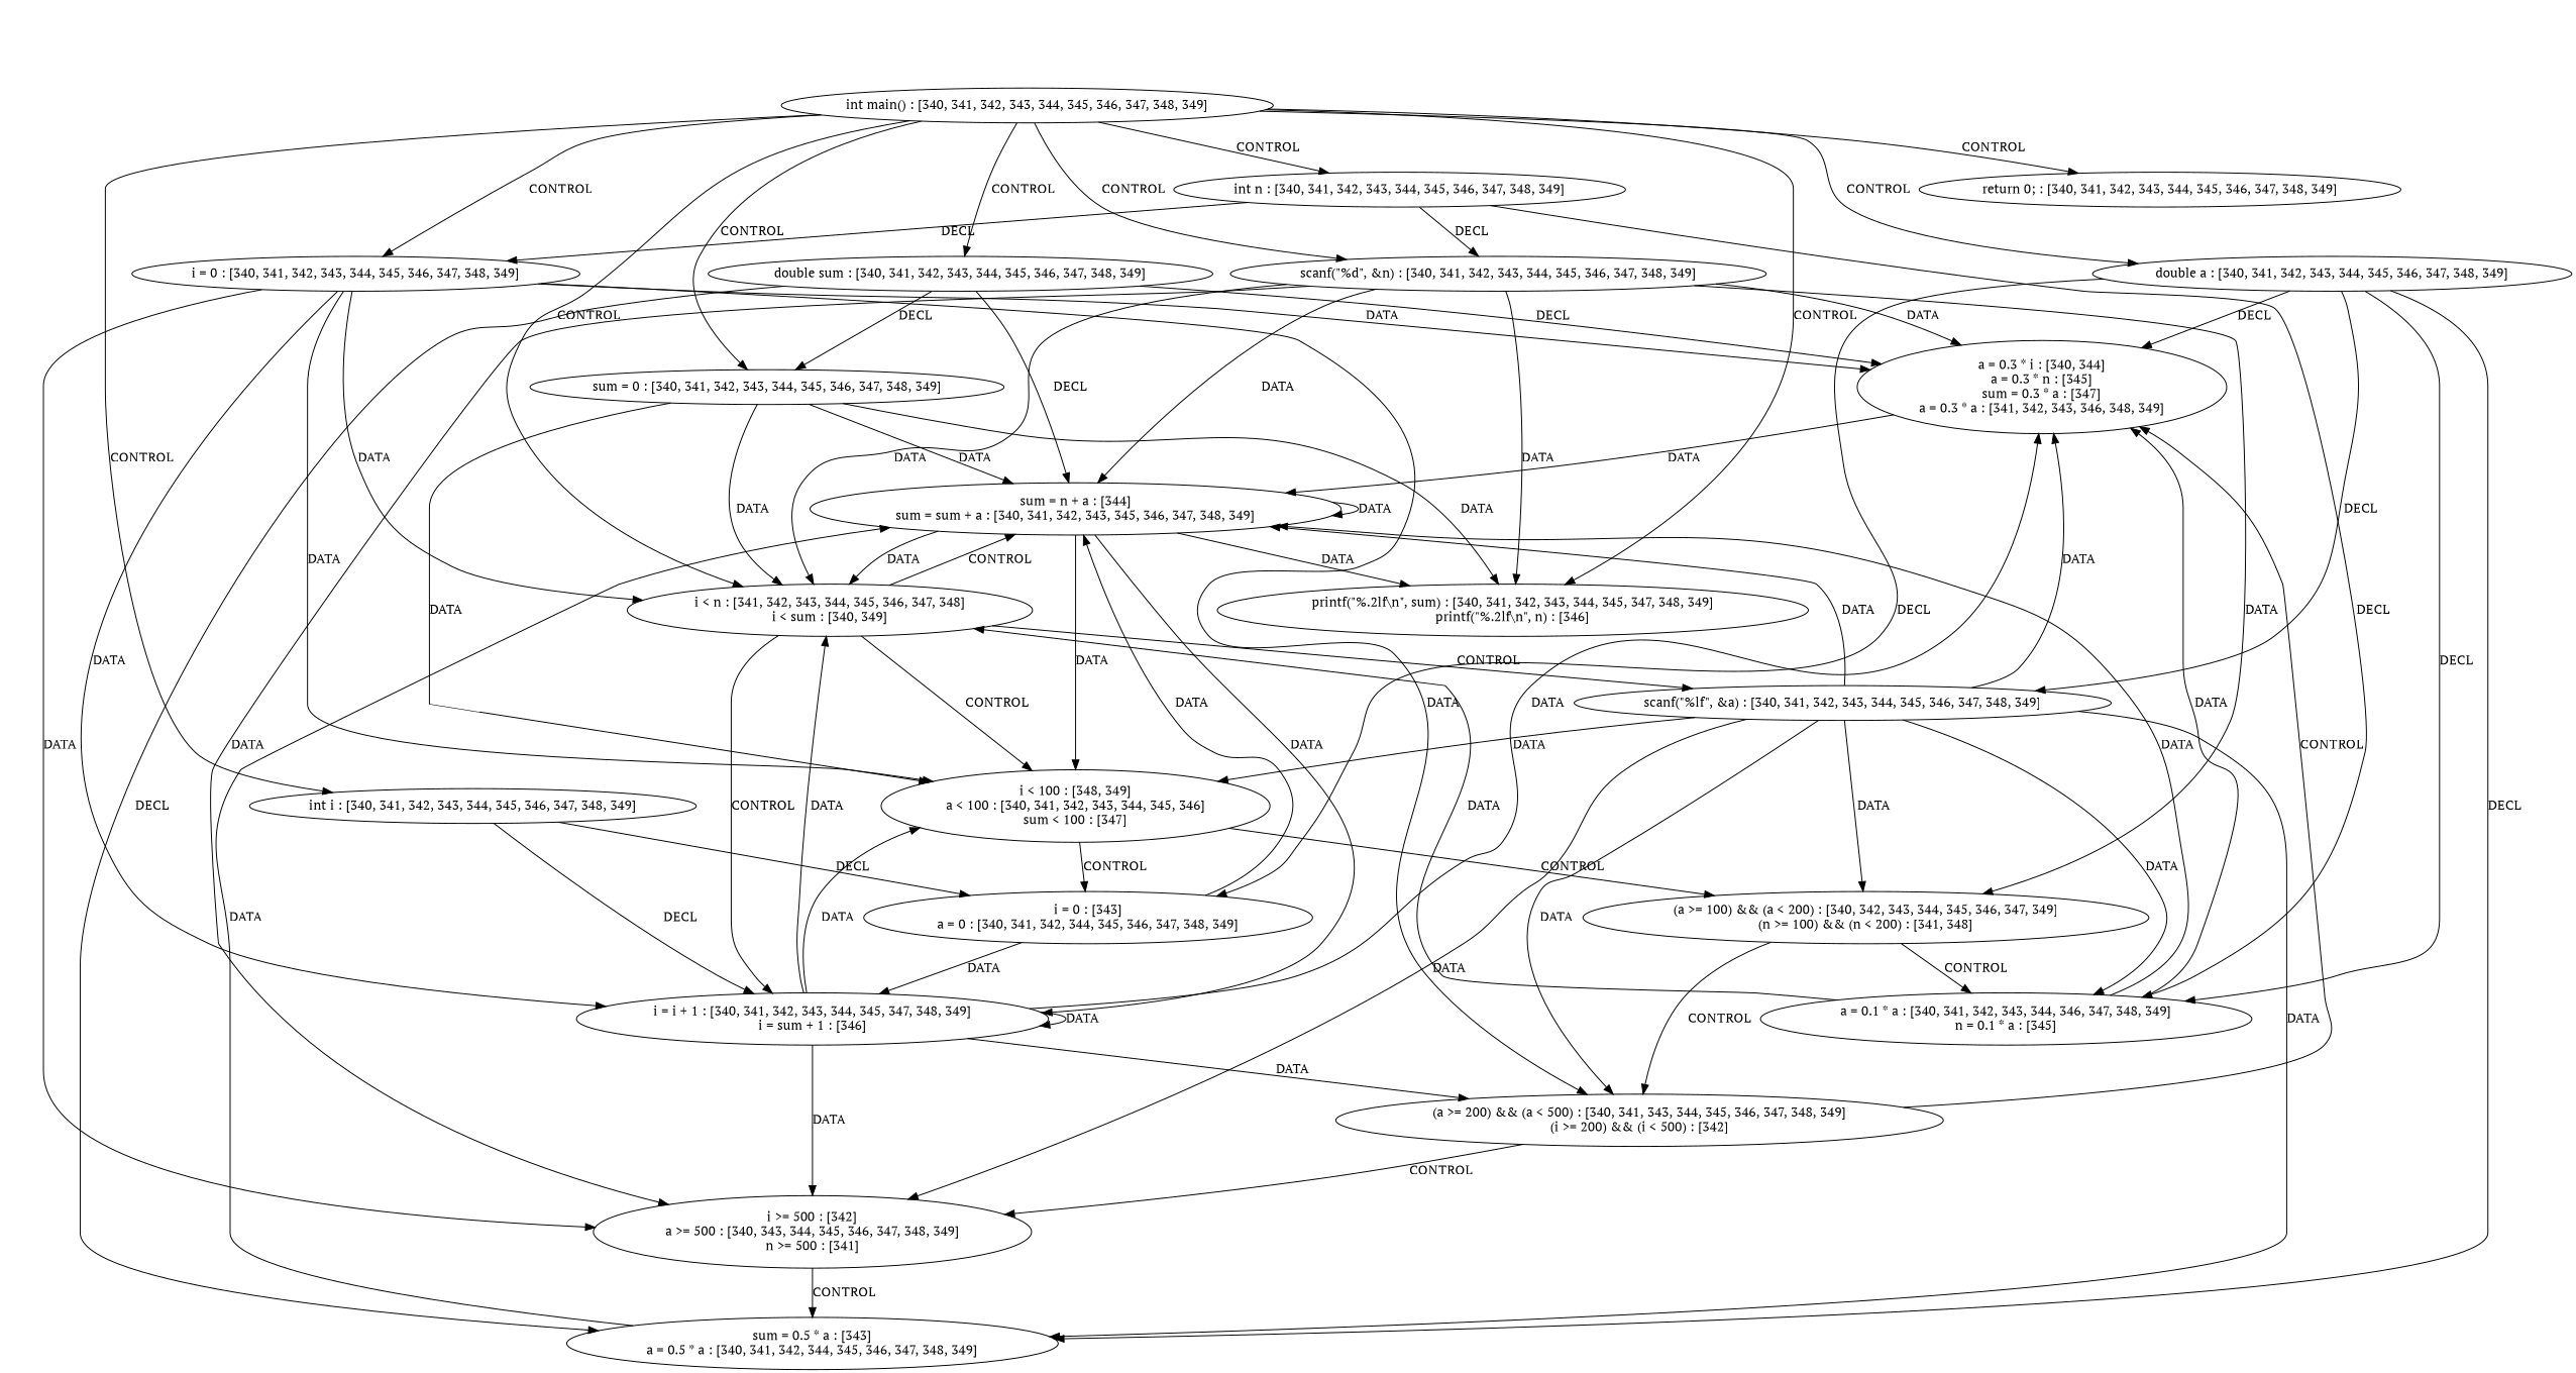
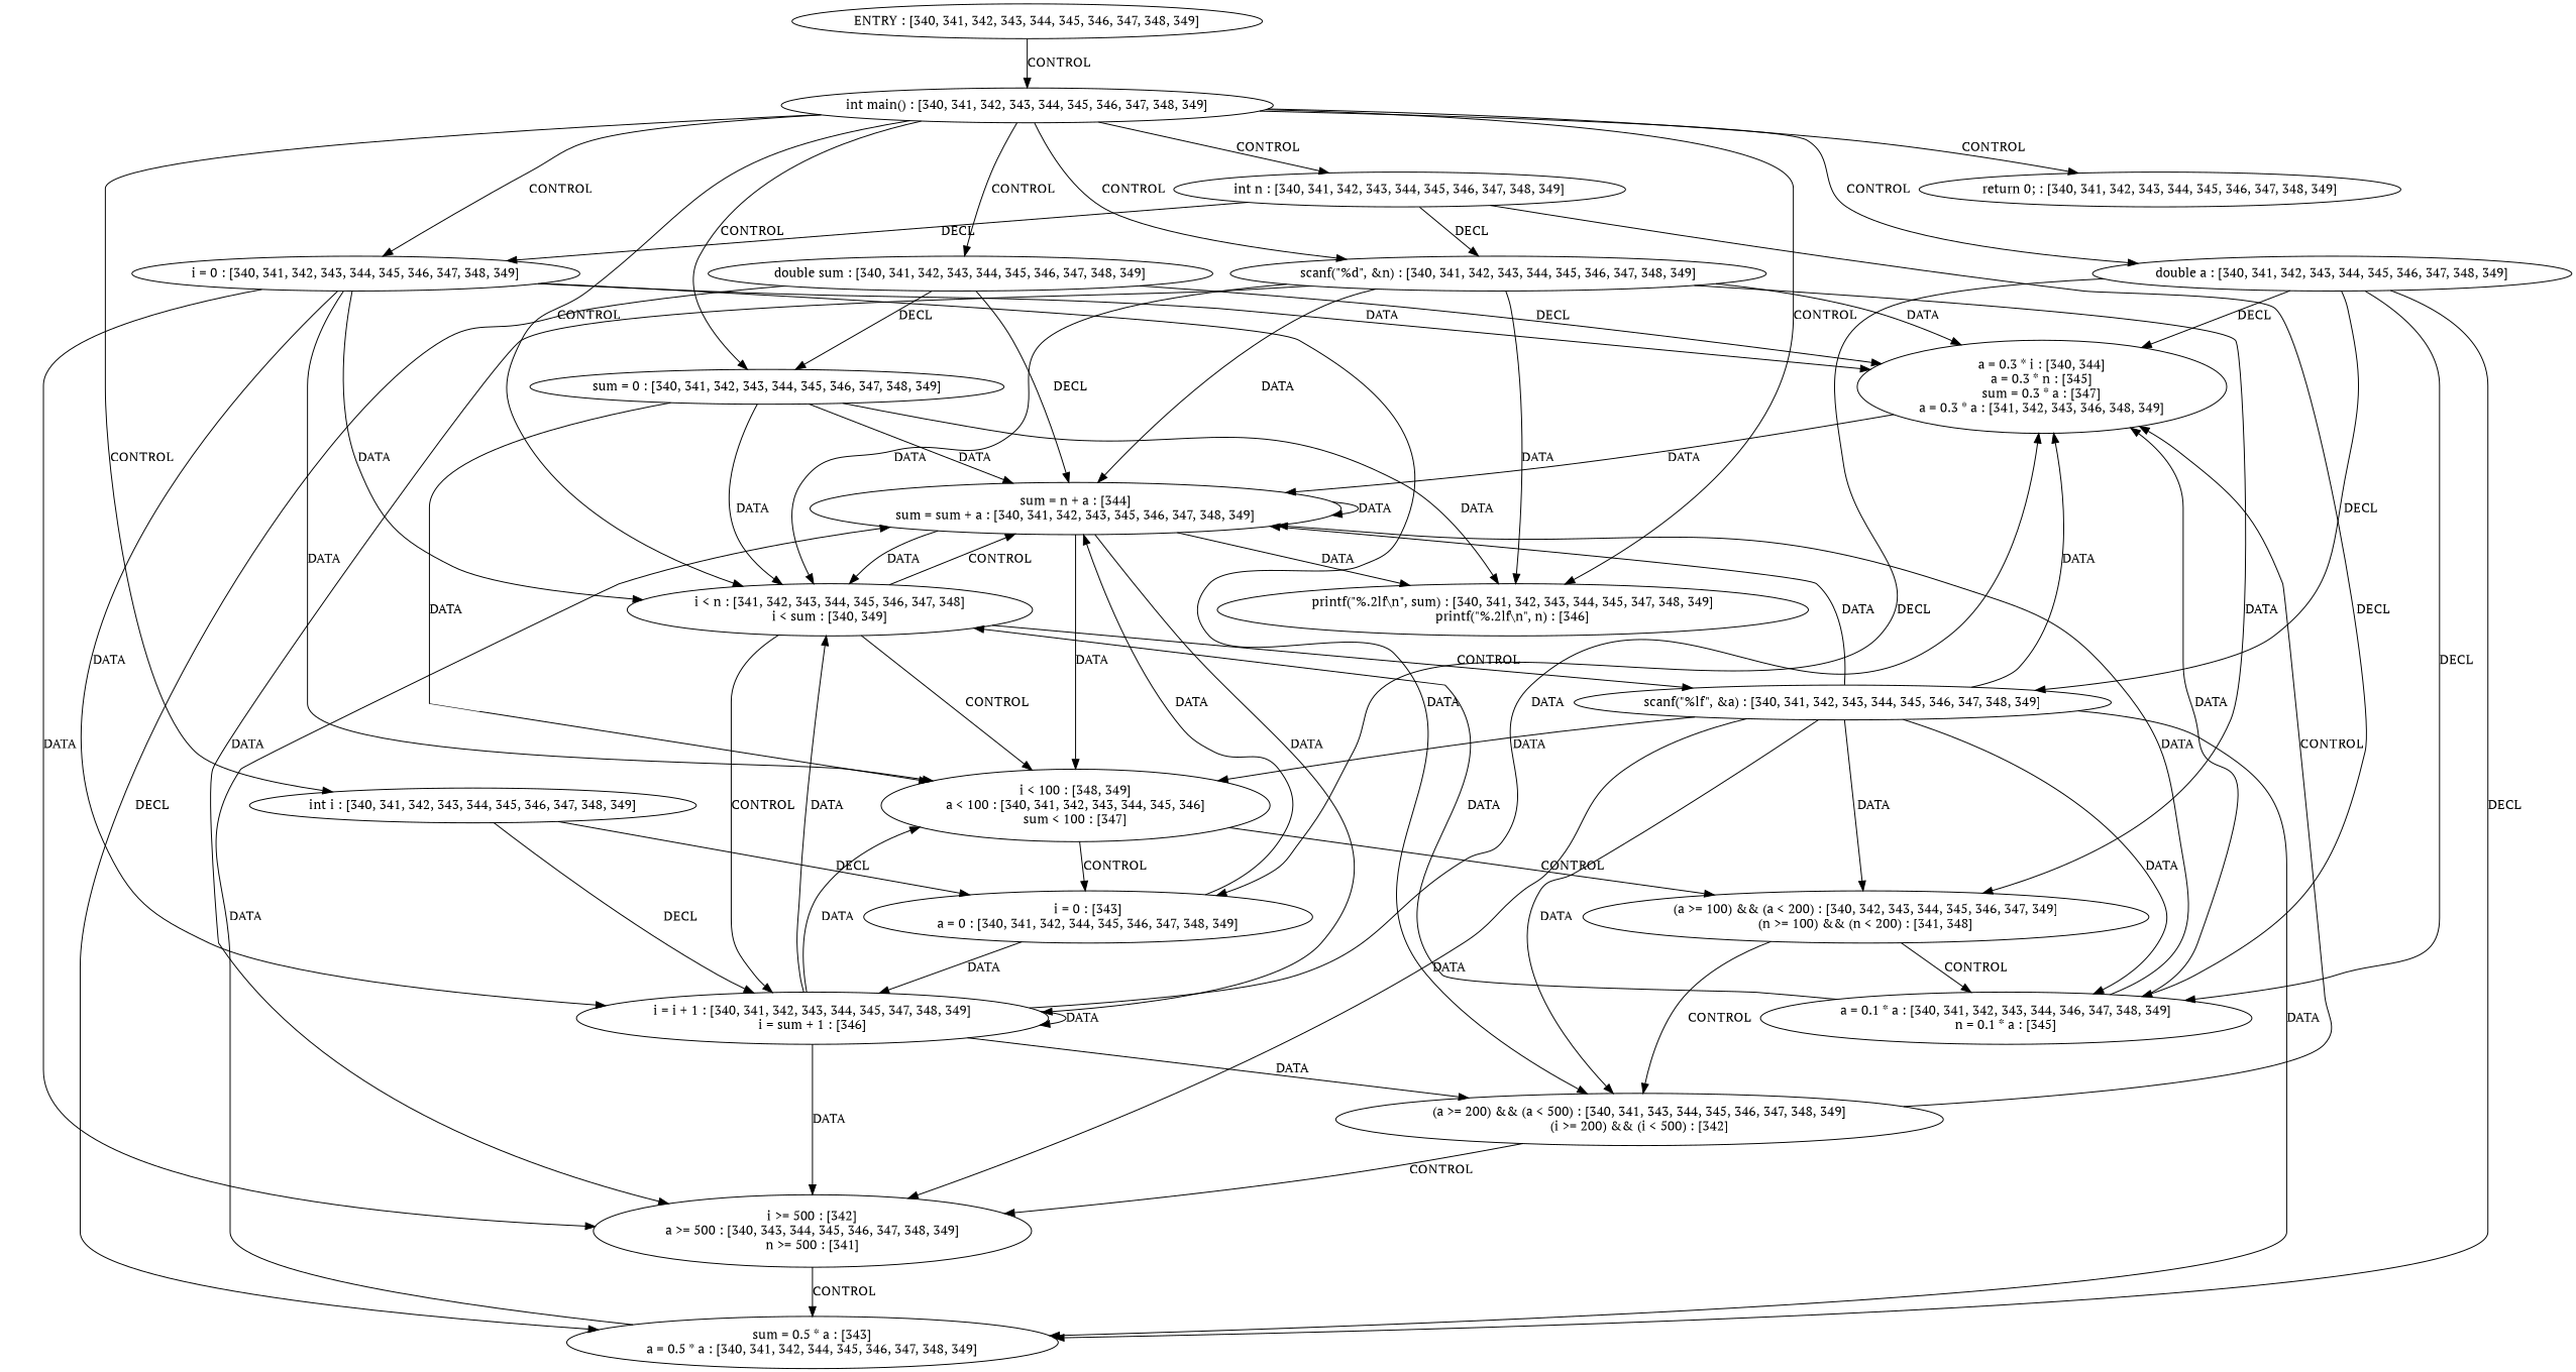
  digraph {
    fontname="PT Serif"
    node [fontname="PT Serif"]
    edge [fontname="PT Serif"]
    n1 [label="printf(\"%.2lf\\n\", sum) : [340, 341, 342, 343, 344, 345, 347, 348, 349]\nprintf(\"%.2lf\\n\", n) : [346]\n"]
    n2 [label="scanf(\"%d\", &n) : [340, 341, 342, 343, 344, 345, 346, 347, 348, 349]\n"]
    n3 [label="a = 0.3 * i : [340, 344]\na = 0.3 * n : [345]\nsum = 0.3 * a : [347]\na = 0.3 * a : [341, 342, 343, 346, 348, 349]\n"]
    n4 [label="sum = n + a : [344]\nsum = sum + a : [340, 341, 342, 343, 345, 346, 347, 348, 349]\n"]
    n5 [label="i < n : [341, 342, 343, 344, 345, 346, 347, 348]\ni < sum : [340, 349]\n"]
    n6 [label="(a >= 100) && (a < 200) : [340, 342, 343, 344, 345, 346, 347, 349]\n(n >= 100) && (n < 200) : [341, 348]\n"]
    n7 [label="i >= 500 : [342]\na >= 500 : [340, 343, 344, 345, 346, 347, 348, 349]\nn >= 500 : [341]\n"]
    n8 [label="i < 100 : [348, 349]\na < 100 : [340, 341, 342, 343, 344, 345, 346]\nsum < 100 : [347]\n"]
    n9 [label="i = i + 1 : [340, 341, 342, 343, 344, 345, 347, 348, 349]\ni = sum + 1 : [346]\n"]
    n10 [label="scanf(\"%lf\", &a) : [340, 341, 342, 343, 344, 345, 346, 347, 348, 349]\n"]
    n11 [label="a = 0.1 * a : [340, 341, 342, 343, 344, 346, 347, 348, 349]\nn = 0.1 * a : [345]\n"]
    n12 [label="(a >= 200) && (a < 500) : [340, 341, 343, 344, 345, 346, 347, 348, 349]\n(i >= 200) && (i < 500) : [342]\n"]
    n13 [label="sum = 0.5 * a : [343]\na = 0.5 * a : [340, 341, 342, 344, 345, 346, 347, 348, 349]\n"]
    n14 [label="i = 0 : [343]\na = 0 : [340, 341, 342, 344, 345, 346, 347, 348, 349]\n"]
+   n15 [label="ENTRY : [340, 341, 342, 343, 344, 345, 346, 347, 348, 349]\n"]
    n16 [label="int main() : [340, 341, 342, 343, 344, 345, 346, 347, 348, 349]\n"]
    n17 [label="double a : [340, 341, 342, 343, 344, 345, 346, 347, 348, 349]\n"]
    n18 [label="int i : [340, 341, 342, 343, 344, 345, 346, 347, 348, 349]\n"]
    n19 [label="i = 0 : [340, 341, 342, 343, 344, 345, 346, 347, 348, 349]\n"]
    n20 [label="int n : [340, 341, 342, 343, 344, 345, 346, 347, 348, 349]\n"]
    n21 [label="double sum : [340, 341, 342, 343, 344, 345, 346, 347, 348, 349]\n"]
    n22 [label="sum = 0 : [340, 341, 342, 343, 344, 345, 346, 347, 348, 349]\n"]
    n23 [label="return 0; : [340, 341, 342, 343, 344, 345, 346, 347, 348, 349]\n"]
    n2 -> n1 [label=DATA]
    n2 -> n3 [label=DATA]
    n2 -> n4 [label=DATA]
    n2 -> n5 [label=DATA]
    n2 -> n6 [label=DATA]
    n2 -> n7 [label=DATA]
    n3 -> n4 [label=DATA]
    n4 -> n1 [label=DATA]
    n4 -> n4 [label=DATA]
    n4 -> n5 [label=DATA]
    n4 -> n8 [label=DATA]
    n4 -> n9 [label=DATA]
    n5 -> n4 [label=CONTROL]
    n5 -> n8 [label=CONTROL]
    n5 -> n9 [label=CONTROL]
    n5 -> n10 [label=CONTROL]
    n6 -> n11 [label=CONTROL]
    n6 -> n12 [label=CONTROL]
    n7 -> n13 [label=CONTROL]
    n8 -> n6 [label=CONTROL]
    n8 -> n14 [label=CONTROL]
    n9 -> n3 [label=DATA]
    n9 -> n5 [label=DATA]
    n9 -> n7 [label=DATA]
    n9 -> n8 [label=DATA]
    n9 -> n9 [label=DATA]
    n9 -> n12 [label=DATA]
    n10 -> n3 [label=DATA]
    n10 -> n4 [label=DATA]
    n10 -> n6 [label=DATA]
    n10 -> n7 [label=DATA]
    n10 -> n8 [label=DATA]
    n10 -> n11 [label=DATA]
    n10 -> n12 [label=DATA]
    n10 -> n13 [label=DATA]
    n11 -> n3 [label=DATA]
    n11 -> n4 [label=DATA]
    n11 -> n5 [label=DATA]
    n12 -> n3 [label=CONTROL]
    n12 -> n7 [label=CONTROL]
    n13 -> n4 [label=DATA]
    n14 -> n4 [label=DATA]
    n14 -> n9 [label=DATA]
+   n15 -> n16 [label=CONTROL]
    n16 -> n1 [label=CONTROL]
    n16 -> n2 [label=CONTROL]
    n16 -> n5 [label=CONTROL]
    n16 -> n17 [label=CONTROL]
    n16 -> n18 [label=CONTROL]
    n16 -> n19 [label=CONTROL]
    n16 -> n20 [label=CONTROL]
    n16 -> n21 [label=CONTROL]
    n16 -> n22 [label=CONTROL]
    n16 -> n23 [label=CONTROL]
    n17 -> n3 [label=DECL]
    n17 -> n10 [label=DECL]
    n17 -> n11 [label=DECL]
    n17 -> n13 [label=DECL]
    n17 -> n14 [label=DECL]
    n18 -> n9 [label=DECL]
    n18 -> n14 [label=DECL]
    n19 -> n3 [label=DATA]
    n19 -> n5 [label=DATA]
    n19 -> n7 [label=DATA]
    n19 -> n8 [label=DATA]
    n19 -> n9 [label=DATA]
    n19 -> n12 [label=DATA]
    n20 -> n2 [label=DECL]
    n20 -> n11 [label=DECL]
    n20 -> n19 [label=DECL]
    n21 -> n3 [label=DECL]
    n21 -> n4 [label=DECL]
    n21 -> n13 [label=DECL]
    n21 -> n22 [label=DECL]
    n22 -> n1 [label=DATA]
    n22 -> n4 [label=DATA]
    n22 -> n5 [label=DATA]
    n22 -> n8 [label=DATA]
  }
